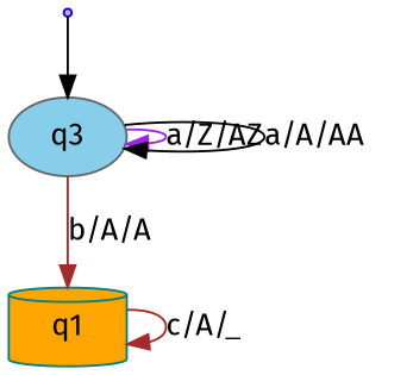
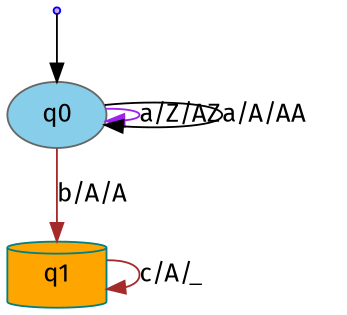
  digraph {
    fontname="Fira Sans"
    node [fontname="Fira Sans" style=filled]
    edge [color=black fontname="Fira Sans"]
    inic [color=blue fillcolor=plum shape=point]
-   q0 [color=gray40 fillcolor=skyblue shape=ellipse label=q3]
+   q0 [color=gray40 fillcolor=skyblue shape=ellipse]
    q1 [color=teal fillcolor=orange shape=cylinder]
    inic -> q0
    q0 -> q0 [color=purple label="a/Z/AZ"]
    q0 -> q0 [label="a/A/AA"]
    q0 -> q1 [color=brown label="b/A/A"]
    q1 -> q1 [color=brown label="c/A/_"]
  }
